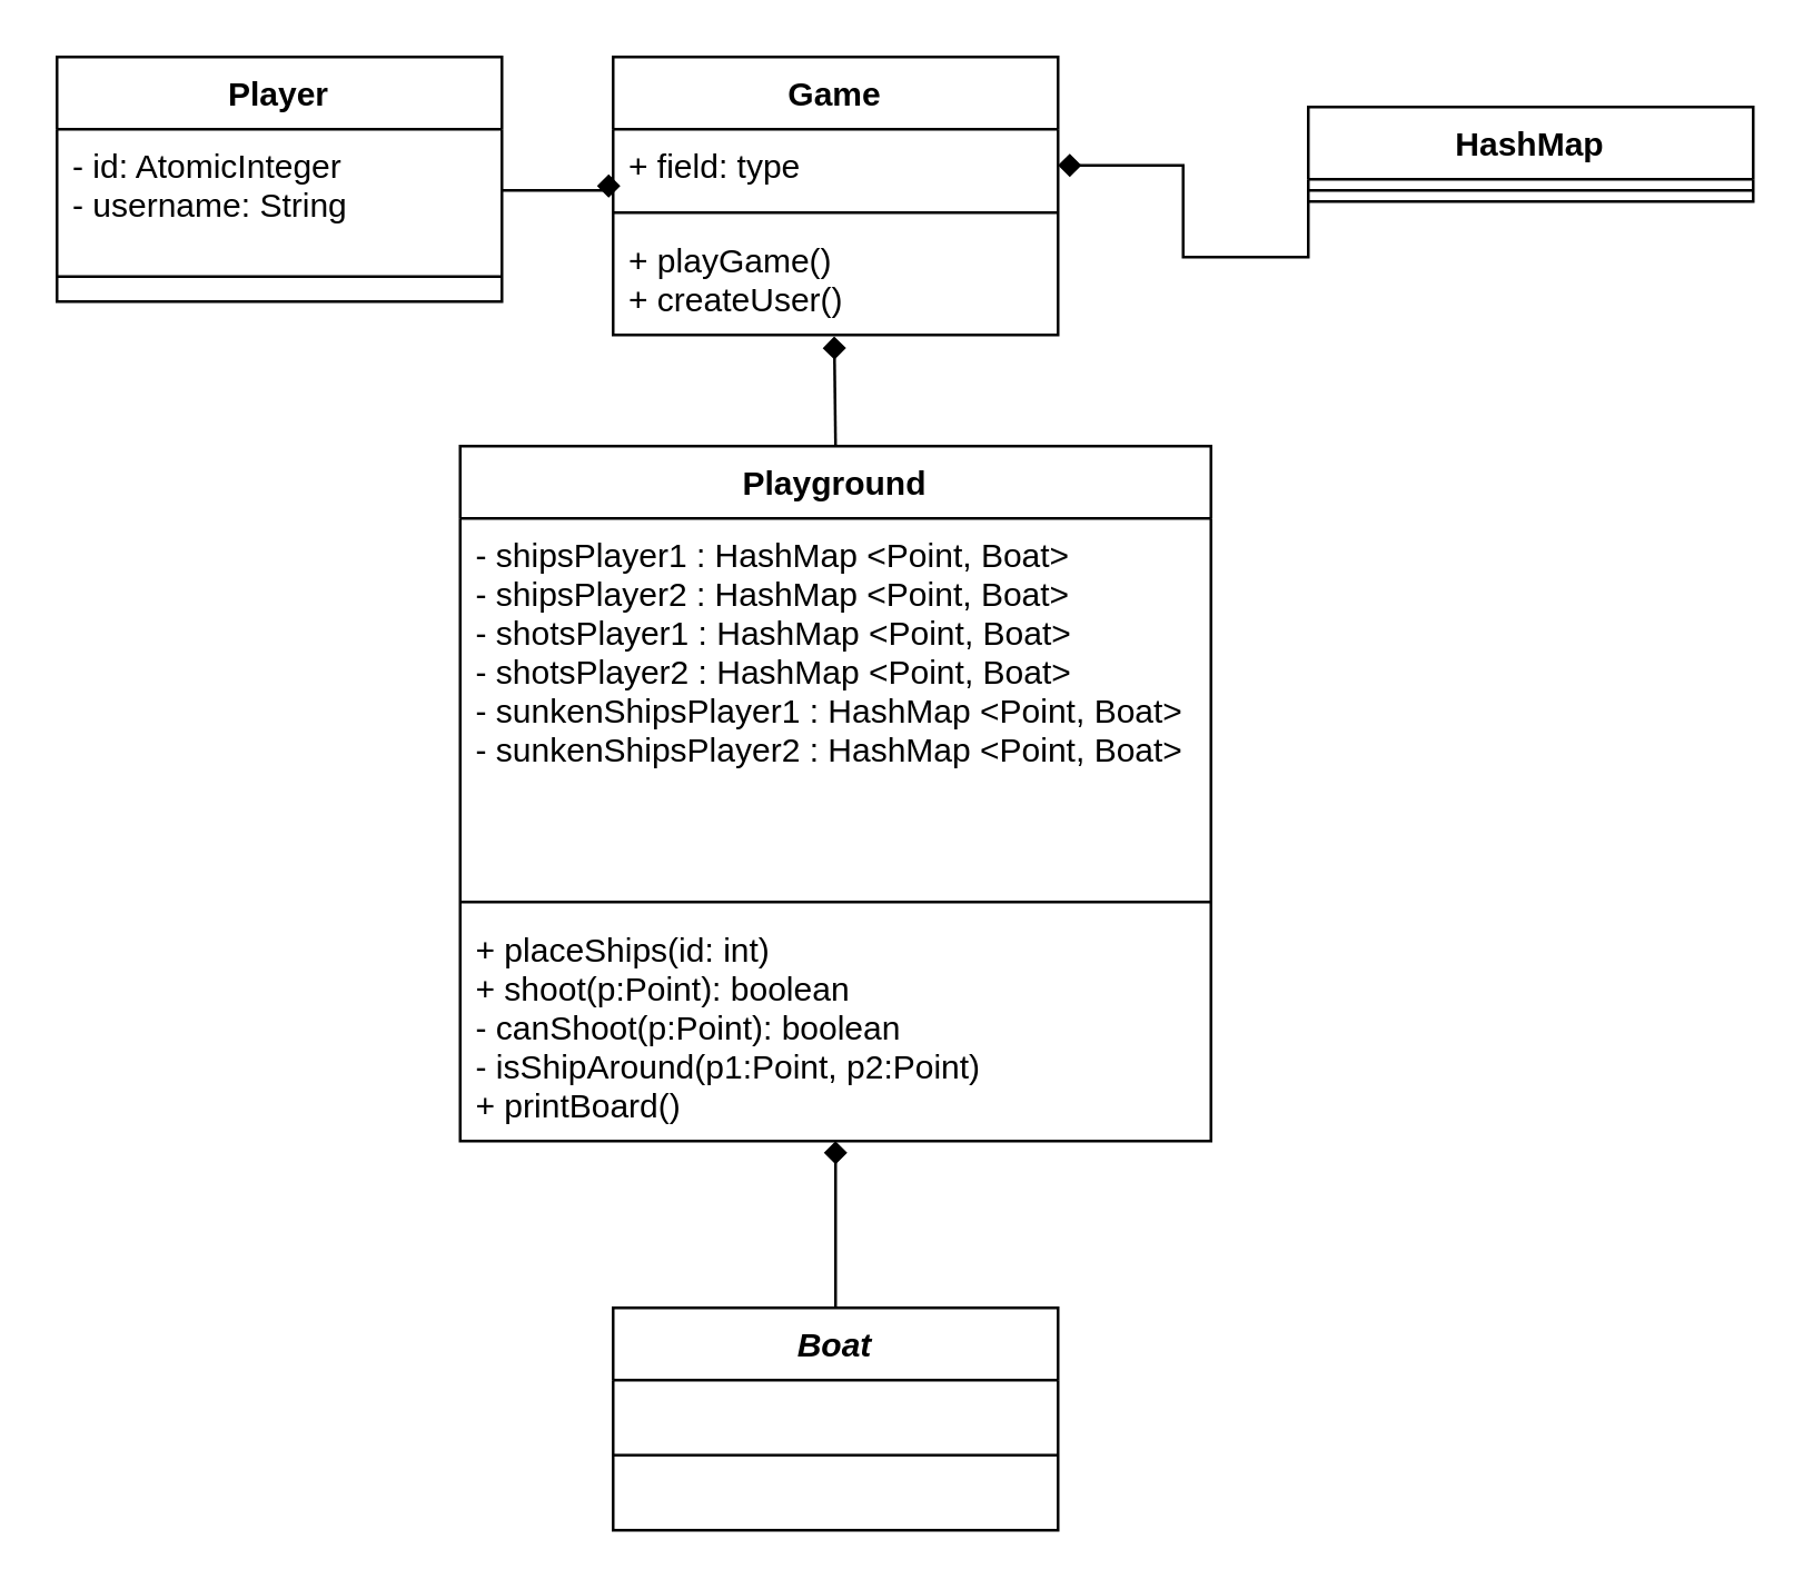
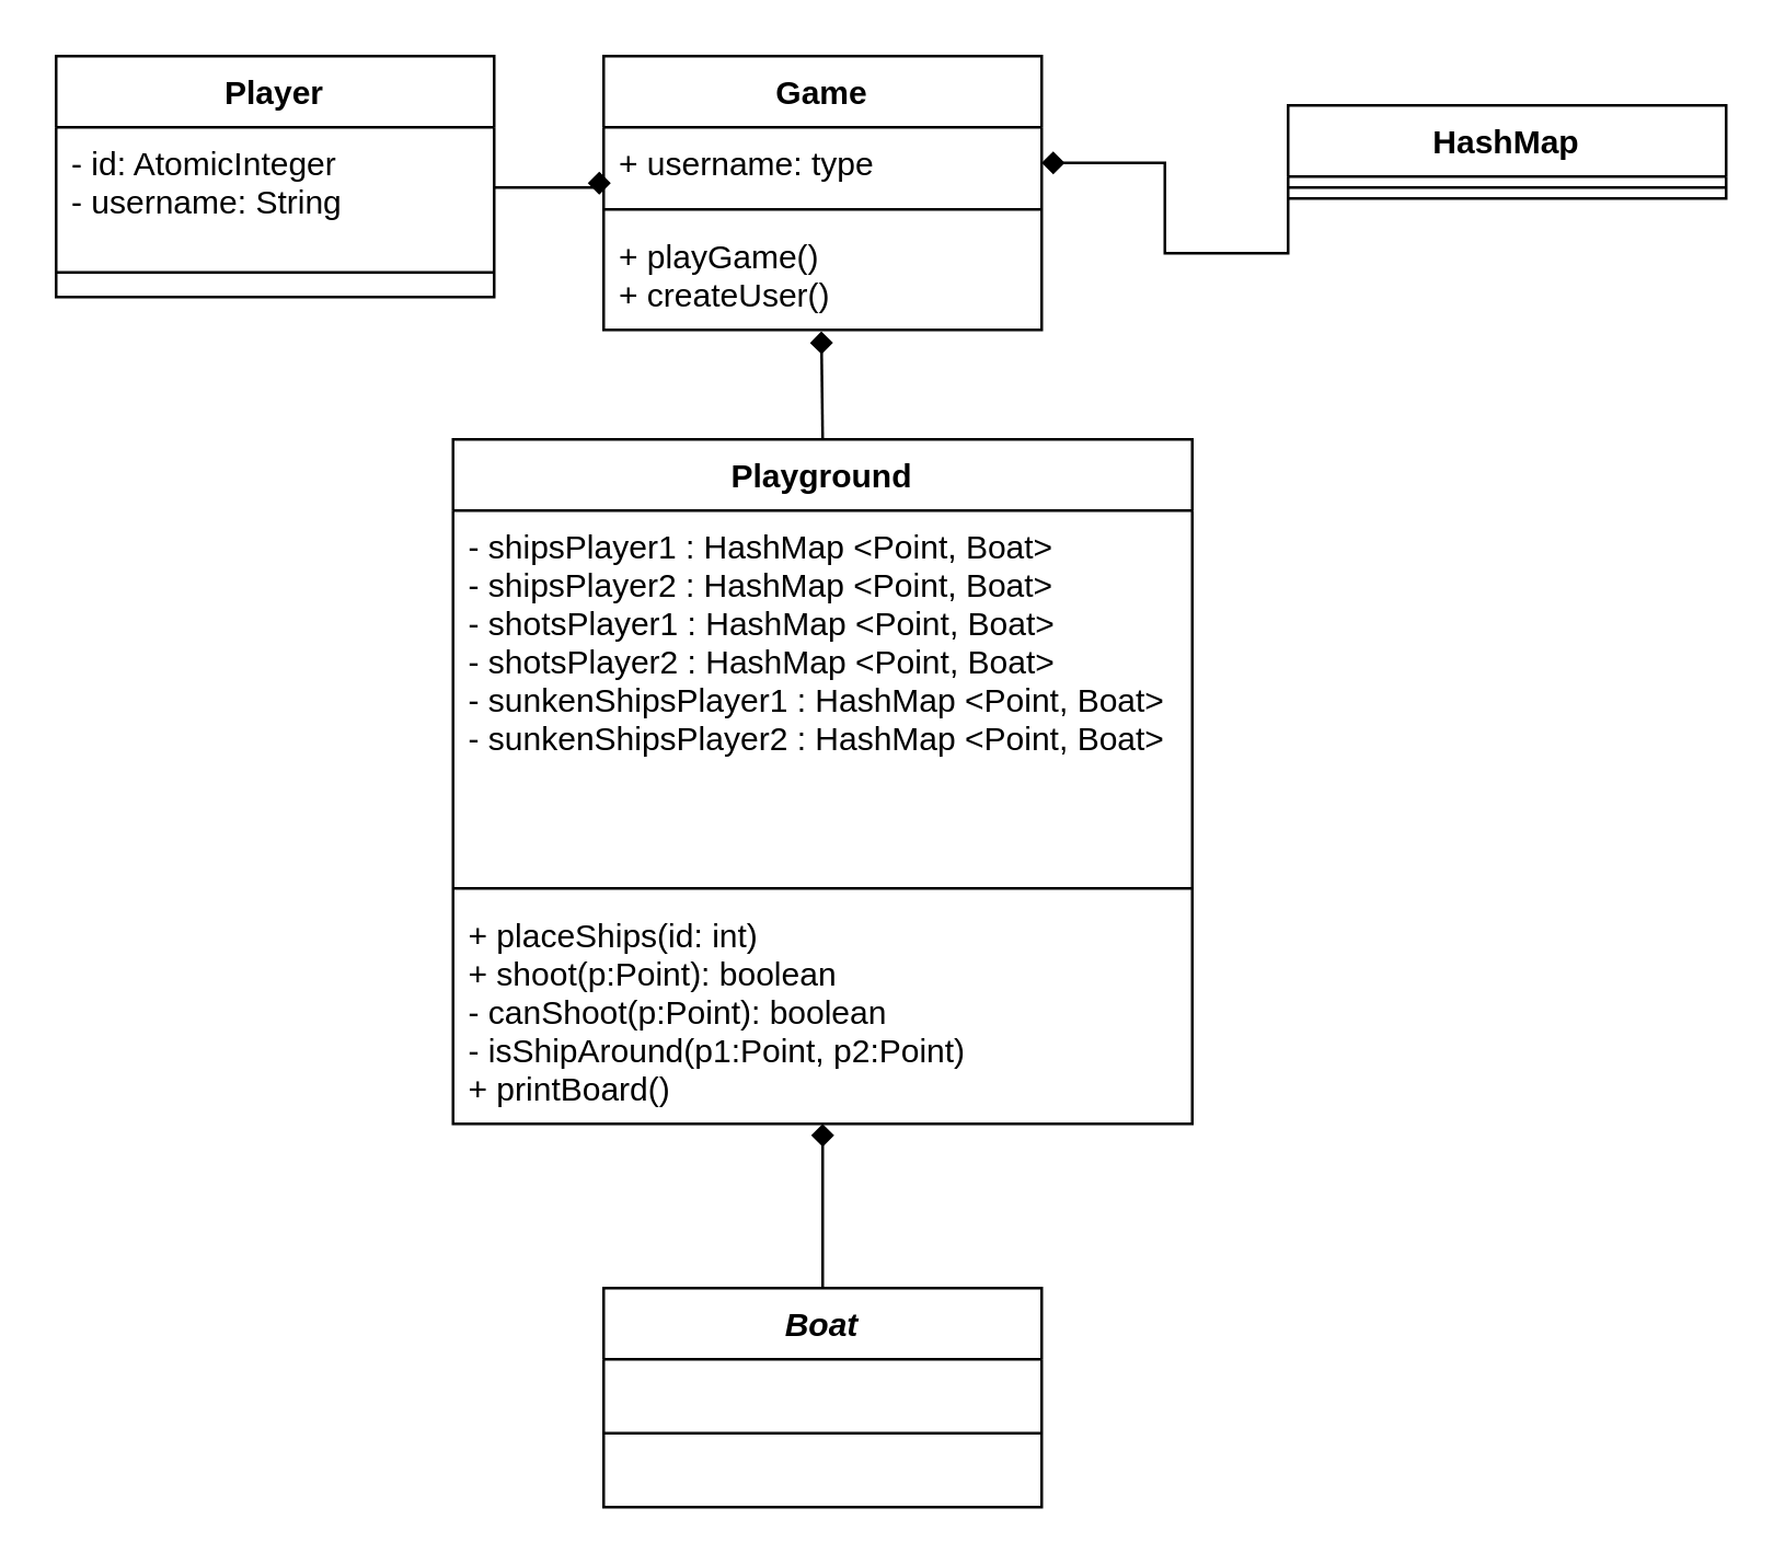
  <mxCell id="0" />
  <mxCell id="1" parent="0" />
  <mxCell id="2" style="edgeStyle=orthogonalEdgeStyle;rounded=0;orthogonalLoop=1;jettySize=auto;html=1;exitX=0.5;exitY=0;exitDx=0;exitDy=0;endArrow=diamond;endFill=1;entryX=0.497;entryY=1.013;entryDx=0;entryDy=0;entryPerimeter=0;" edge="1" parent="1" source="17" target="6"><mxGeometry relative="1" as="geometry"><mxPoint x="280" y="120" as="targetPoint" /></mxGeometry></mxCell>
  <mxCell id="3" value="Game" style="swimlane;fontStyle=1;align=center;verticalAlign=top;childLayout=stackLayout;horizontal=1;startSize=26;horizontalStack=0;resizeParent=1;resizeParentMax=0;resizeLast=0;collapsible=1;marginBottom=0;" vertex="1" parent="1"><mxGeometry x="220" y="20" width="160" height="100" as="geometry" /></mxCell>
- <mxCell id="4" value="+ field: type" style="text;strokeColor=none;fillColor=none;align=left;verticalAlign=top;spacingLeft=4;spacingRight=4;overflow=hidden;rotatable=0;points=[[0,0.5],[1,0.5]];portConstraint=eastwest;" vertex="1" parent="3"><mxGeometry y="26" width="160" height="26" as="geometry" /></mxCell>
+ <mxCell id="4" value="+ username: type" style="text;strokeColor=none;fillColor=none;align=left;verticalAlign=top;spacingLeft=4;spacingRight=4;overflow=hidden;rotatable=0;points=[[0,0.5],[1,0.5]];portConstraint=eastwest;" vertex="1" parent="3"><mxGeometry y="26" width="160" height="26" as="geometry" /></mxCell>
  <mxCell id="5" value="" style="line;strokeWidth=1;fillColor=none;align=left;verticalAlign=middle;spacingTop=-1;spacingLeft=3;spacingRight=3;rotatable=0;labelPosition=right;points=[];portConstraint=eastwest;" vertex="1" parent="3"><mxGeometry y="52" width="160" height="8" as="geometry" /></mxCell>
  <mxCell id="6" value="+ playGame()&#10;+ createUser()" style="text;strokeColor=none;fillColor=none;align=left;verticalAlign=top;spacingLeft=4;spacingRight=4;overflow=hidden;rotatable=0;points=[[0,0.5],[1,0.5]];portConstraint=eastwest;" vertex="1" parent="3"><mxGeometry y="60" width="160" height="40" as="geometry" /></mxCell>
  <mxCell id="7" value="Player" style="swimlane;fontStyle=1;align=center;verticalAlign=top;childLayout=stackLayout;horizontal=1;startSize=26;horizontalStack=0;resizeParent=1;resizeParentMax=0;resizeLast=0;collapsible=1;marginBottom=0;" vertex="1" parent="1"><mxGeometry x="20" y="20" width="160" height="88" as="geometry" /></mxCell>
  <mxCell id="8" value="- id: AtomicInteger&#10;- username: String" style="text;strokeColor=none;fillColor=none;align=left;verticalAlign=top;spacingLeft=4;spacingRight=4;overflow=hidden;rotatable=0;points=[[0,0.5],[1,0.5]];portConstraint=eastwest;" vertex="1" parent="7"><mxGeometry y="26" width="160" height="44" as="geometry" /></mxCell>
  <mxCell id="9" value="" style="line;strokeWidth=1;fillColor=none;align=left;verticalAlign=middle;spacingTop=-1;spacingLeft=3;spacingRight=3;rotatable=0;labelPosition=right;points=[];portConstraint=eastwest;" vertex="1" parent="7"><mxGeometry y="70" width="160" height="18" as="geometry" /></mxCell>
  <mxCell id="10" style="edgeStyle=orthogonalEdgeStyle;rounded=0;orthogonalLoop=1;jettySize=auto;html=1;exitX=0.5;exitY=0;exitDx=0;exitDy=0;entryX=0.5;entryY=1;entryDx=0;entryDy=0;endArrow=diamond;endFill=1;" edge="1" parent="1" source="15" target="17"><mxGeometry relative="1" as="geometry" /></mxCell>
  <mxCell id="11" style="edgeStyle=orthogonalEdgeStyle;rounded=0;orthogonalLoop=1;jettySize=auto;html=1;exitX=1;exitY=0.5;exitDx=0;exitDy=0;entryX=-0.01;entryY=0.947;entryDx=0;entryDy=0;entryPerimeter=0;endArrow=diamond;endFill=1;" edge="1" parent="1" source="8" target="4"><mxGeometry relative="1" as="geometry" /></mxCell>
  <mxCell id="12" style="edgeStyle=orthogonalEdgeStyle;rounded=0;orthogonalLoop=1;jettySize=auto;html=1;exitX=0;exitY=1;exitDx=0;exitDy=0;entryX=1;entryY=0.5;entryDx=0;entryDy=0;endArrow=diamond;endFill=1;" edge="1" parent="1" source="13" target="4"><mxGeometry relative="1" as="geometry" /></mxCell>
  <mxCell id="13" value="HashMap" style="swimlane;fontStyle=1;align=center;verticalAlign=top;childLayout=stackLayout;horizontal=1;startSize=26;horizontalStack=0;resizeParent=1;resizeParentMax=0;resizeLast=0;collapsible=1;marginBottom=0;" vertex="1" parent="1"><mxGeometry x="470" y="38" width="160" height="34" as="geometry" /></mxCell>
  <mxCell id="14" value="" style="line;strokeWidth=1;fillColor=none;align=left;verticalAlign=middle;spacingTop=-1;spacingLeft=3;spacingRight=3;rotatable=0;labelPosition=right;points=[];portConstraint=eastwest;" vertex="1" parent="13"><mxGeometry y="26" width="160" height="8" as="geometry" /></mxCell>
  <mxCell id="15" value="Boat" style="swimlane;fontStyle=3;align=center;verticalAlign=top;childLayout=stackLayout;horizontal=1;startSize=26;horizontalStack=0;resizeParent=1;resizeParentMax=0;resizeLast=0;collapsible=1;marginBottom=0;" vertex="1" parent="1"><mxGeometry x="220" y="470" width="160" height="80" as="geometry" /></mxCell>
  <mxCell id="16" value="" style="line;strokeWidth=1;fillColor=none;align=left;verticalAlign=middle;spacingTop=-1;spacingLeft=3;spacingRight=3;rotatable=0;labelPosition=right;points=[];portConstraint=eastwest;" vertex="1" parent="15"><mxGeometry y="26" width="160" height="54" as="geometry" /></mxCell>
  <mxCell id="17" value="Playground" style="swimlane;fontStyle=1;align=center;verticalAlign=top;childLayout=stackLayout;horizontal=1;startSize=26;horizontalStack=0;resizeParent=1;resizeParentMax=0;resizeLast=0;collapsible=1;marginBottom=0;" vertex="1" parent="1"><mxGeometry x="165" y="160" width="270" height="250" as="geometry" /></mxCell>
  <mxCell id="18" value="- shipsPlayer1 : HashMap &lt;Point, Boat&gt;&#10;- shipsPlayer2 : HashMap &lt;Point, Boat&gt;&#10;- shotsPlayer1 : HashMap &lt;Point, Boat&gt;&#10;- shotsPlayer2 : HashMap &lt;Point, Boat&gt;&#10;- sunkenShipsPlayer1 : HashMap &lt;Point, Boat&gt;&#10;- sunkenShipsPlayer2 : HashMap &lt;Point, Boat&gt;" style="text;strokeColor=none;fillColor=none;align=left;verticalAlign=top;spacingLeft=4;spacingRight=4;overflow=hidden;rotatable=0;points=[[0,0.5],[1,0.5]];portConstraint=eastwest;" vertex="1" parent="17"><mxGeometry y="26" width="270" height="134" as="geometry" /></mxCell>
  <mxCell id="19" value="" style="line;strokeWidth=1;fillColor=none;align=left;verticalAlign=middle;spacingTop=-1;spacingLeft=3;spacingRight=3;rotatable=0;labelPosition=right;points=[];portConstraint=eastwest;" vertex="1" parent="17"><mxGeometry y="160" width="270" height="8" as="geometry" /></mxCell>
  <mxCell id="20" value="+ placeShips(id: int)&#10;+ shoot(p:Point): boolean&#10;- canShoot(p:Point): boolean&#10;- isShipAround(p1:Point, p2:Point)&#10;+ printBoard()" style="text;strokeColor=none;fillColor=none;align=left;verticalAlign=top;spacingLeft=4;spacingRight=4;overflow=hidden;rotatable=0;points=[[0,0.5],[1,0.5]];portConstraint=eastwest;" vertex="1" parent="17"><mxGeometry y="168" width="270" height="82" as="geometry" /></mxCell>
